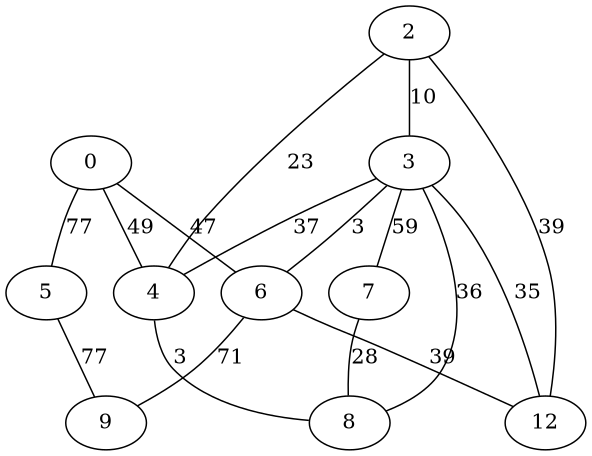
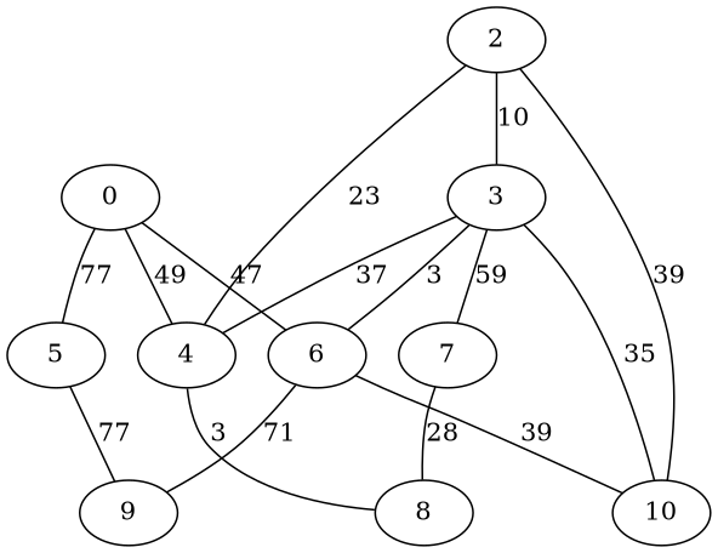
  graph {
    n1 [label=0]
    4
    5
    6
    8
    9
-   10 [label=12]
+   10
    2
    3
    7
    n1 -- 4 [label=49]
    n1 -- 5 [label=77]
    n1 -- 6 [label=47]
    4 -- 8 [label=3]
    5 -- 9 [label=77]
    6 -- 9 [label=71]
    6 -- 10 [label=39]
    2 -- 4 [label=23]
    2 -- 10 [label=39]
    2 -- 3 [label=10]
    3 -- 4 [label=37]
    3 -- 6 [label=3]
-   3 -- 8 [label=36]
    3 -- 10 [label=35]
    3 -- 7 [label=59]
    7 -- 8 [label=28]
  }
